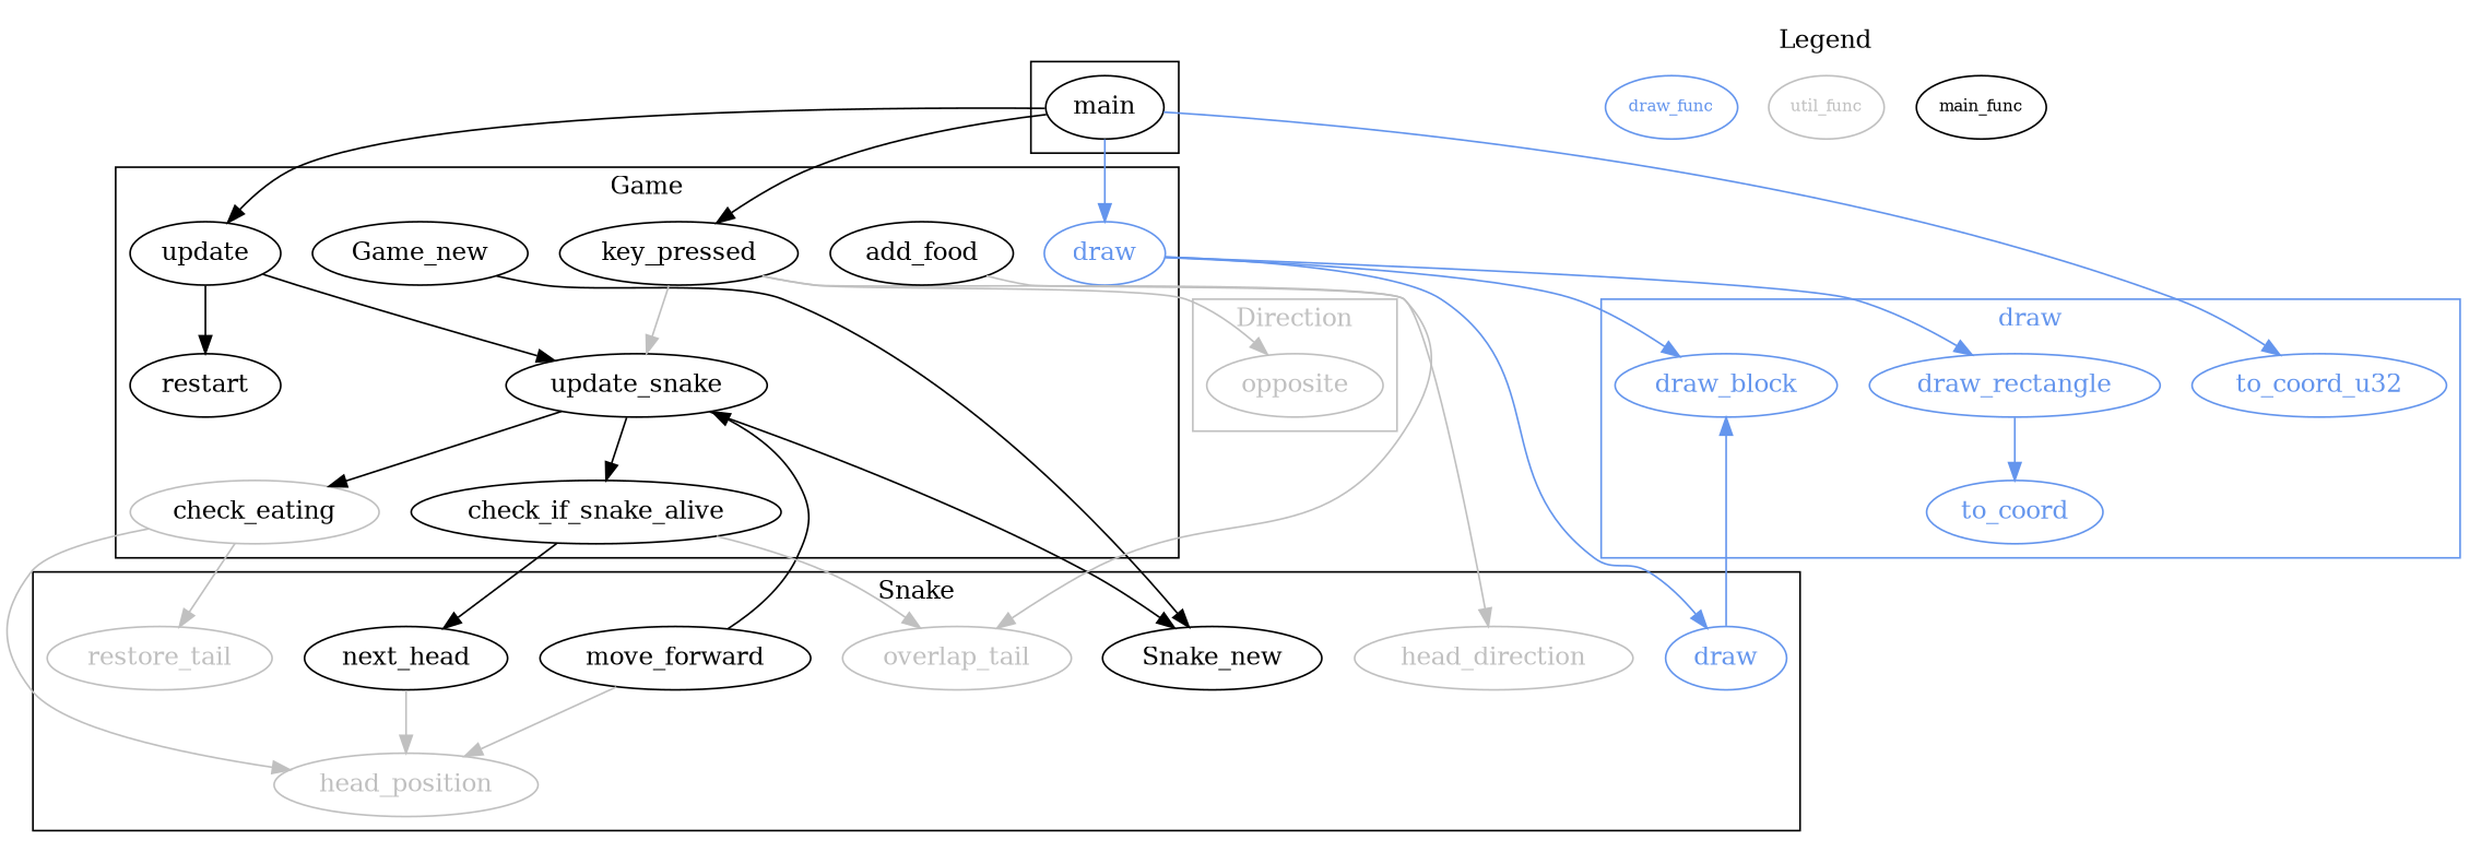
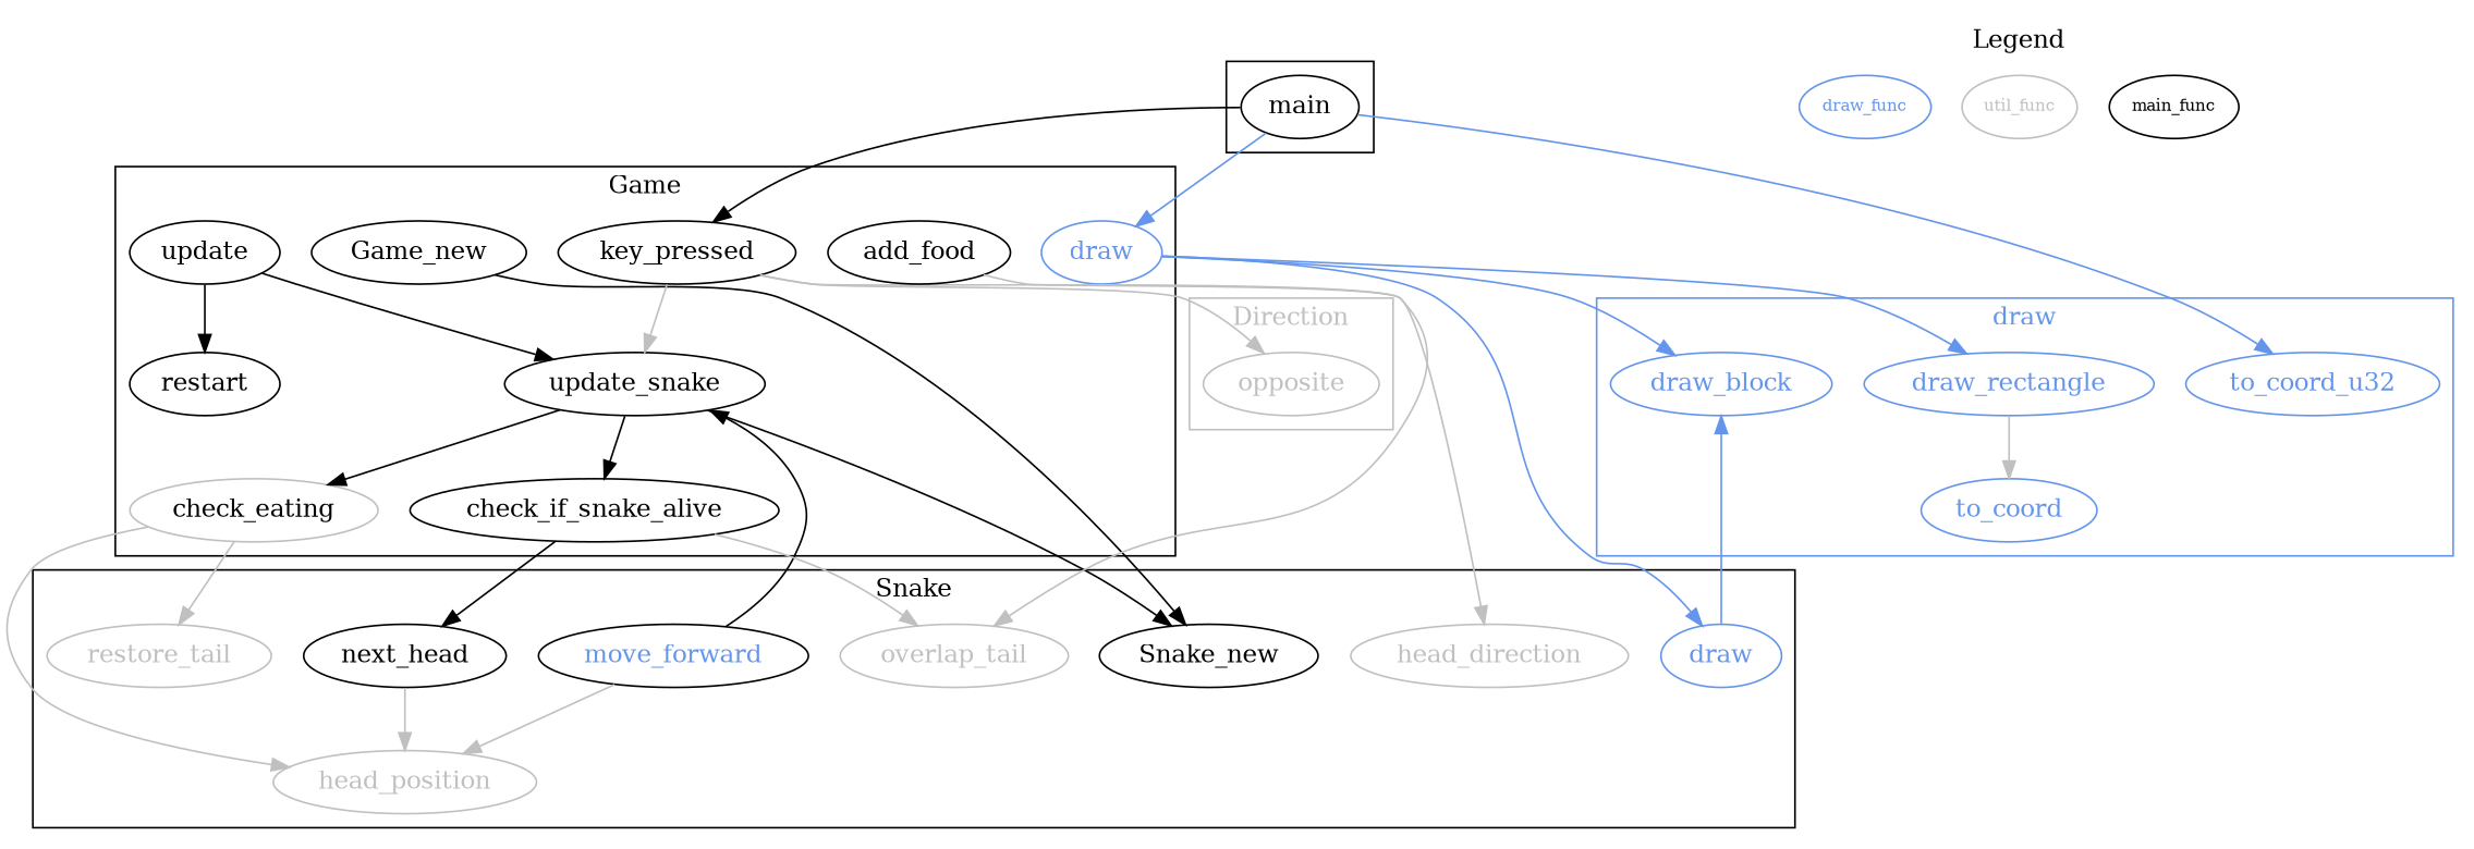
  digraph {
    compound=true
    to_coord [color=cornflowerblue fontcolor=cornflowerblue]
    to_coord_u32 [color=cornflowerblue fontcolor=cornflowerblue]
    draw_block [color=cornflowerblue fontcolor=cornflowerblue]
    draw_rectangle [color=cornflowerblue fontcolor=cornflowerblue]
    opposite [color=grey fontcolor=grey]
    Snake_new
    n7 [color=cornflowerblue fontcolor=cornflowerblue label=draw]
    head_position [color=grey fontcolor=grey]
-   move_forward
+   move_forward [fontcolor=cornflowerblue]
    head_direction [color=grey fontcolor=grey]
    next_head
    restore_tail [color=grey fontcolor=grey]
    overlap_tail [color=grey fontcolor=grey]
    Game_new
    key_pressed
    update_snake
    check_eating [color=grey]
    check_if_snake_alive
    n19 [color=cornflowerblue fontcolor=cornflowerblue label=draw]
    update
    restart
    add_food
    main
    main_func [fontsize=9]
    util_func [color=grey fontcolor=grey fontsize=9]
    draw_func [color=cornflowerblue fontcolor=cornflowerblue fontsize=9]
    subgraph cluster_1 {
      color=cornflowerblue
      fontcolor=cornflowerblue
      label=draw
      to_coord
      to_coord_u32
      draw_block
      draw_rectangle
    }
    subgraph cluster_2 {
      color=grey
      fontcolor=grey
      label=Direction
      opposite
    }
    subgraph cluster_3 {
      label=Snake
      Snake_new
      n7
      head_position
      move_forward
      head_direction
      next_head
      restore_tail
      overlap_tail
    }
    subgraph cluster_4 {
      label=Game
      Game_new
      key_pressed
      update_snake
      check_eating
      check_if_snake_alive
      n19
      update
      restart
      add_food
    }
    subgraph cluster_5 {
      main
    }
    subgraph cluster_6 {
      color=none
      label=Legend
      main_func
      util_func
      draw_func
    }
    draw_block -> n19 [style=invis weight=1]
-   draw_rectangle -> to_coord [color=cornflowerblue]
+   draw_rectangle -> to_coord [color=grey]
    n7 -> draw_block [color=cornflowerblue]
    move_forward -> head_position [color=grey fontcolor=grey]
    move_forward -> update_snake
    next_head -> head_position [color=grey]
    Game_new -> Snake_new
    key_pressed -> opposite [color=grey]
    key_pressed -> head_direction [color=grey]
    key_pressed -> update_snake [color=grey]
    update_snake -> Snake_new
    update_snake -> check_eating
    update_snake -> check_if_snake_alive
    check_eating -> head_position [color=grey]
    check_eating -> restore_tail [color=grey]
    check_if_snake_alive -> next_head
    check_if_snake_alive -> overlap_tail [color=grey]
    n19 -> draw_block [color=cornflowerblue]
    n19 -> draw_rectangle [color=cornflowerblue]
    n19 -> n7 [color=cornflowerblue]
    update -> update_snake
    update -> restart
    add_food -> overlap_tail [color=grey]
    main -> to_coord_u32 [color=cornflowerblue weight=2]
    main -> key_pressed
    main -> n19 [color=cornflowerblue]
-   main -> update
  }
